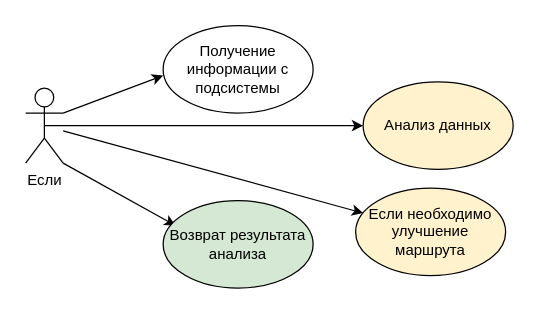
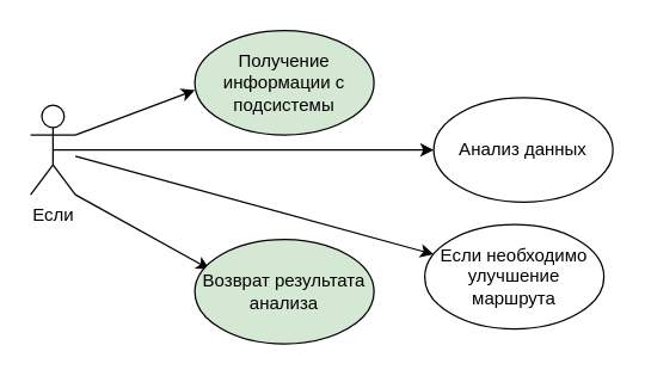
  <mxCell id="0" />
  <mxCell id="1" value="Соединительная линия" parent="0" />
  <mxCell id="2" value="Если" style="shape=umlActor;verticalLabelPosition=bottom;labelBackgroundColor=#ffffff;verticalAlign=top;html=1;outlineConnect=0;" vertex="1" parent="1"><mxGeometry x="20" y="70" width="30" height="60" as="geometry" /></mxCell>
  <mxCell id="3" value="" style="endArrow=classic;html=1;exitX=1;exitY=0.333;exitDx=0;exitDy=0;exitPerimeter=0;" edge="1" parent="1" source="2"><mxGeometry width="50" height="50" relative="1" as="geometry"><mxPoint x="510" y="280" as="sourcePoint" /><mxPoint x="130" y="60" as="targetPoint" /></mxGeometry></mxCell>
  <mxCell id="4" value="" style="endArrow=classic;html=1;exitX=0.5;exitY=0.5;exitDx=0;exitDy=0;exitPerimeter=0;" edge="1" parent="1" source="2"><mxGeometry width="50" height="50" relative="1" as="geometry"><mxPoint x="390" y="260" as="sourcePoint" /><mxPoint x="290" y="100" as="targetPoint" /></mxGeometry></mxCell>
  <mxCell id="5" value="" style="endArrow=classic;html=1;exitX=1;exitY=1;exitDx=0;exitDy=0;exitPerimeter=0;" edge="1" parent="1" source="2"><mxGeometry width="50" height="50" relative="1" as="geometry"><mxPoint x="390" y="260" as="sourcePoint" /><mxPoint x="140" y="180" as="targetPoint" /></mxGeometry></mxCell>
  <mxCell id="6" value="" style="endArrow=classic;html=1;" edge="1" parent="1" source="2"><mxGeometry width="50" height="50" relative="1" as="geometry"><mxPoint x="390" y="260" as="sourcePoint" /><mxPoint x="290" y="170" as="targetPoint" /></mxGeometry></mxCell>
- <mxCell id="7" value="Получение информации с подсистемы" style="ellipse;whiteSpace=wrap;html=1;" vertex="1" parent="1"><mxGeometry x="130" y="20" width="120" height="70" as="geometry" /></mxCell>
- <mxCell id="8" value="Анализ данных" style="ellipse;whiteSpace=wrap;html=1;fillColor=#fff2cc;" vertex="1" parent="1"><mxGeometry x="290" y="65" width="120" height="70" as="geometry" /></mxCell>
- <mxCell id="9" value="Если необходимо улучшение маршрута" style="ellipse;whiteSpace=wrap;html=1;fillColor=#fff2cc;" vertex="1" parent="1"><mxGeometry x="284" y="150" width="120" height="70" as="geometry" /></mxCell>
+ <mxCell id="7" value="Получение информации с подсистемы" style="ellipse;whiteSpace=wrap;html=1;fillColor=#d5e8d4;" vertex="1" parent="1"><mxGeometry x="130" y="20" width="120" height="70" as="geometry" /></mxCell>
+ <mxCell id="8" value="Анализ данных" style="ellipse;whiteSpace=wrap;html=1;" vertex="1" parent="1"><mxGeometry x="290" y="65" width="120" height="70" as="geometry" /></mxCell>
+ <mxCell id="9" value="Если необходимо улучшение маршрута" style="ellipse;whiteSpace=wrap;html=1;" vertex="1" parent="1"><mxGeometry x="284" y="150" width="120" height="70" as="geometry" /></mxCell>
  <mxCell id="10" value="Возврат результата анализа" style="ellipse;whiteSpace=wrap;html=1;fillColor=#d5e8d4;" vertex="1" parent="1"><mxGeometry x="130" y="160" width="120" height="70" as="geometry" /></mxCell>
